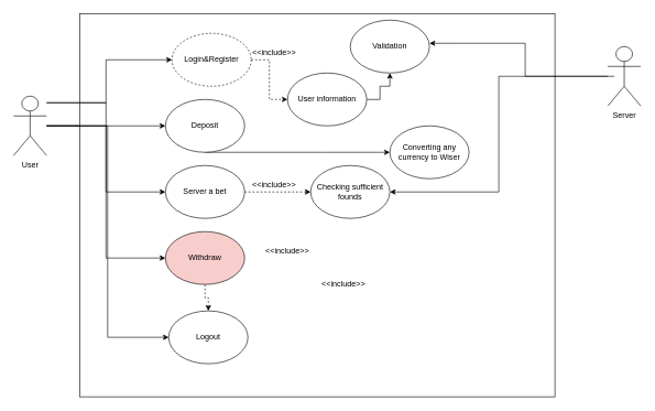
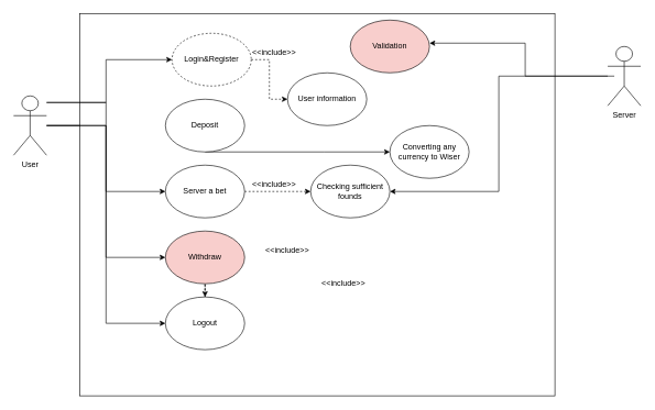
  <mxCell id="0" />
  <mxCell id="1" parent="0" />
  <mxCell id="2" style="edgeStyle=orthogonalEdgeStyle;rounded=0;orthogonalLoop=1;jettySize=auto;html=1;entryX=0;entryY=0.5;entryDx=0;entryDy=0;" edge="1" parent="1" source="3" target="27"><mxGeometry relative="1" as="geometry" /></mxCell>
  <mxCell id="3" value="User" style="shape=umlActor;verticalLabelPosition=bottom;verticalAlign=top;html=1;outlineConnect=0;" vertex="1" parent="1"><mxGeometry x="20" y="145" width="50" height="90" as="geometry" /></mxCell>
  <mxCell id="4" value="" style="rounded=0;whiteSpace=wrap;html=1;" vertex="1" parent="1"><mxGeometry x="120" y="20" width="720" height="580" as="geometry" /></mxCell>
  <mxCell id="5" style="edgeStyle=orthogonalEdgeStyle;rounded=0;orthogonalLoop=1;jettySize=auto;html=1;entryX=0;entryY=0.5;entryDx=0;entryDy=0;dashed=1;" edge="1" parent="1" source="6" target="24"><mxGeometry relative="1" as="geometry" /></mxCell>
  <mxCell id="6" value="Server a bet" style="ellipse;whiteSpace=wrap;html=1;" vertex="1" parent="1"><mxGeometry x="250" y="250" width="120" height="80" as="geometry" /></mxCell>
  <mxCell id="7" style="edgeStyle=orthogonalEdgeStyle;rounded=0;orthogonalLoop=1;jettySize=auto;html=1;entryX=0;entryY=0.5;entryDx=0;entryDy=0;" edge="1" parent="1" source="3" target="6"><mxGeometry relative="1" as="geometry"><Array as="points"><mxPoint x="160" y="155" /><mxPoint x="160" y="290" /></Array></mxGeometry></mxCell>
  <mxCell id="8" value="" style="edgeStyle=orthogonalEdgeStyle;rounded=0;orthogonalLoop=1;jettySize=auto;html=1;dashed=1;" edge="1" parent="1" source="9" target="22"><mxGeometry relative="1" as="geometry" /></mxCell>
  <mxCell id="9" value="Login&amp;amp;Register" style="ellipse;whiteSpace=wrap;html=1;dashed=1;" vertex="1" parent="1"><mxGeometry x="260" y="50" width="120" height="80" as="geometry" /></mxCell>
  <mxCell id="10" style="edgeStyle=orthogonalEdgeStyle;rounded=0;orthogonalLoop=1;jettySize=auto;html=1;" edge="1" parent="1" source="3" target="9"><mxGeometry relative="1" as="geometry"><Array as="points"><mxPoint x="160" y="155" /><mxPoint x="160" y="90" /></Array></mxGeometry></mxCell>
  <mxCell id="11" style="edgeStyle=orthogonalEdgeStyle;rounded=0;orthogonalLoop=1;jettySize=auto;html=1;entryX=0;entryY=0.5;entryDx=0;entryDy=0;" edge="1" parent="1" source="12" target="29"><mxGeometry relative="1" as="geometry"><Array as="points"><mxPoint x="490" y="230" /><mxPoint x="610" y="230" /></Array></mxGeometry></mxCell>
  <mxCell id="12" value="Deposit" style="ellipse;whiteSpace=wrap;html=1;" vertex="1" parent="1"><mxGeometry x="250" y="150" width="120" height="80" as="geometry" /></mxCell>
- <mxCell id="13" style="edgeStyle=orthogonalEdgeStyle;rounded=0;orthogonalLoop=1;jettySize=auto;html=1;entryX=0;entryY=0.5;entryDx=0;entryDy=0;" edge="1" parent="1" source="3" target="12"><mxGeometry relative="1" as="geometry"><mxPoint x="70" y="320" as="targetPoint" /></mxGeometry></mxCell>
  <mxCell id="14" style="edgeStyle=orthogonalEdgeStyle;rounded=0;orthogonalLoop=1;jettySize=auto;html=1;dashed=1;" edge="1" parent="1" source="15" target="27"><mxGeometry relative="1" as="geometry" /></mxCell>
  <mxCell id="15" value="Withdraw" style="ellipse;whiteSpace=wrap;html=1;fillColor=#f8cecc;" vertex="1" parent="1"><mxGeometry x="250" y="350" width="120" height="80" as="geometry" /></mxCell>
  <mxCell id="16" style="edgeStyle=orthogonalEdgeStyle;rounded=0;orthogonalLoop=1;jettySize=auto;html=1;entryX=0;entryY=0.5;entryDx=0;entryDy=0;" edge="1" parent="1" source="3" target="15"><mxGeometry relative="1" as="geometry"><mxPoint x="20" y="400" as="targetPoint" /></mxGeometry></mxCell>
  <mxCell id="17" style="edgeStyle=orthogonalEdgeStyle;rounded=0;orthogonalLoop=1;jettySize=auto;html=1;" edge="1" parent="1"><mxGeometry relative="1" as="geometry"><mxPoint x="930" y="114.97" as="sourcePoint" /><mxPoint x="650" y="64.97" as="targetPoint" /><Array as="points"><mxPoint x="795" y="64.97" /></Array></mxGeometry></mxCell>
  <mxCell id="18" style="edgeStyle=orthogonalEdgeStyle;rounded=0;orthogonalLoop=1;jettySize=auto;html=1;entryX=1;entryY=0.5;entryDx=0;entryDy=0;" edge="1" parent="1" source="19" target="24"><mxGeometry relative="1" as="geometry" /></mxCell>
  <mxCell id="19" value="Server" style="shape=umlActor;verticalLabelPosition=bottom;verticalAlign=top;html=1;outlineConnect=0;" vertex="1" parent="1"><mxGeometry x="920" y="70" width="50" height="90" as="geometry" /></mxCell>
- <mxCell id="20" value="Validation" style="ellipse;whiteSpace=wrap;html=1;" vertex="1" parent="1"><mxGeometry x="530" y="30" width="120" height="80" as="geometry" /></mxCell>
- <mxCell id="21" style="edgeStyle=orthogonalEdgeStyle;rounded=0;orthogonalLoop=1;jettySize=auto;html=1;entryX=0.5;entryY=1;entryDx=0;entryDy=0;" edge="1" parent="1" source="22" target="20"><mxGeometry relative="1" as="geometry"><Array as="points"><mxPoint x="575" y="150" /><mxPoint x="575" y="130" /><mxPoint x="590" y="130" /></Array></mxGeometry></mxCell>
+ <mxCell id="20" value="Validation" style="ellipse;whiteSpace=wrap;html=1;fillColor=#f8cecc;" vertex="1" parent="1"><mxGeometry x="530" y="30" width="120" height="80" as="geometry" /></mxCell>
  <mxCell id="22" value="User information" style="ellipse;whiteSpace=wrap;html=1;" vertex="1" parent="1"><mxGeometry x="435" y="110" width="120" height="80" as="geometry" /></mxCell>
  <mxCell id="23" value="&amp;lt;&amp;lt;include&amp;gt;&amp;gt;" style="text;html=1;strokeColor=none;fillColor=none;align=center;verticalAlign=middle;whiteSpace=wrap;rounded=0;" vertex="1" parent="1"><mxGeometry x="395" y="70" width="40" height="20" as="geometry" /></mxCell>
  <mxCell id="24" value="Checking sufficient founds" style="ellipse;whiteSpace=wrap;html=1;" vertex="1" parent="1"><mxGeometry x="470" y="250" width="120" height="80" as="geometry" /></mxCell>
  <mxCell id="25" value="&amp;lt;&amp;lt;include&amp;gt;&amp;gt;" style="text;html=1;strokeColor=none;fillColor=none;align=center;verticalAlign=middle;whiteSpace=wrap;rounded=0;" vertex="1" parent="1"><mxGeometry x="395" y="270" width="40" height="20" as="geometry" /></mxCell>
  <mxCell id="26" value="&amp;lt;&amp;lt;include&amp;gt;&amp;gt;" style="text;html=1;strokeColor=none;fillColor=none;align=center;verticalAlign=middle;whiteSpace=wrap;rounded=0;" vertex="1" parent="1"><mxGeometry x="415" y="370" width="40" height="20" as="geometry" /></mxCell>
- <mxCell id="27" value="Logout" style="ellipse;whiteSpace=wrap;html=1;" vertex="1" parent="1"><mxGeometry x="255" y="470" width="120" height="80" as="geometry" /></mxCell>
+ <mxCell id="27" value="Logout" style="ellipse;whiteSpace=wrap;html=1;" vertex="1" parent="1"><mxGeometry x="250" y="450" width="120" height="80" as="geometry" /></mxCell>
  <mxCell id="28" style="edgeStyle=orthogonalEdgeStyle;rounded=0;orthogonalLoop=1;jettySize=auto;html=1;entryX=0;entryY=0.5;entryDx=0;entryDy=0;" edge="1" parent="1" source="3" target="27"><mxGeometry relative="1" as="geometry" /></mxCell>
  <mxCell id="29" value="Converting any currency to Wiser" style="ellipse;whiteSpace=wrap;html=1;" vertex="1" parent="1"><mxGeometry x="590" y="190" width="120" height="80" as="geometry" /></mxCell>
  <mxCell id="30" value="&amp;lt;&amp;lt;include&amp;gt;&amp;gt;" style="text;html=1;strokeColor=none;fillColor=none;align=center;verticalAlign=middle;whiteSpace=wrap;rounded=0;" vertex="1" parent="1"><mxGeometry x="500" y="420" width="40" height="20" as="geometry" /></mxCell>
